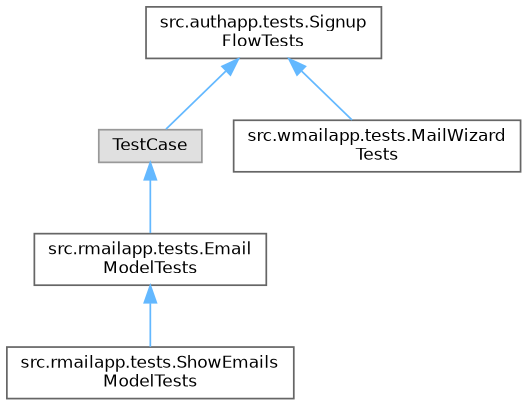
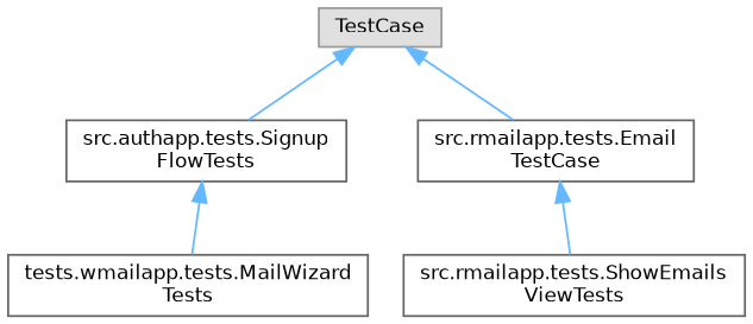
  digraph {
    rankdir=TB
    node [color=grey40 fillcolor=white fontname=Helvetica fontsize=10 shape=box style=filled]
    edge [color=steelblue1 dir=back fontname=Helvetica fontsize=10 labelfontname=Helvetica labelfontsize=10 style=solid]
    n1 [color=grey60 fillcolor="#E0E0E0" height=0.2 label=TestCase width=0.4]
    n2 [height=0.2 label="src.authapp.tests.Signup\lFlowTests" width=0.4]
-   n3 [height=0.2 label="src.rmailapp.tests.Email\lModelTests" width=0.4]
-   n4 [height=0.2 label="src.wmailapp.tests.MailWizard\lTests" width=0.4]
-   n5 [height=0.2 label="src.rmailapp.tests.ShowEmails\lModelTests" width=0.4]
-   n2 -> n1
+   n3 [height=0.2 label="src.rmailapp.tests.Email\lTestCase" width=0.4]
+   n4 [height=0.2 label="tests.wmailapp.tests.MailWizard\lTests" width=0.4]
+   n5 [height=0.2 label="src.rmailapp.tests.ShowEmails\lViewTests" width=0.4]
+   n1 -> n2
    n1 -> n3
    n2 -> n4
    n3 -> n5
  }
